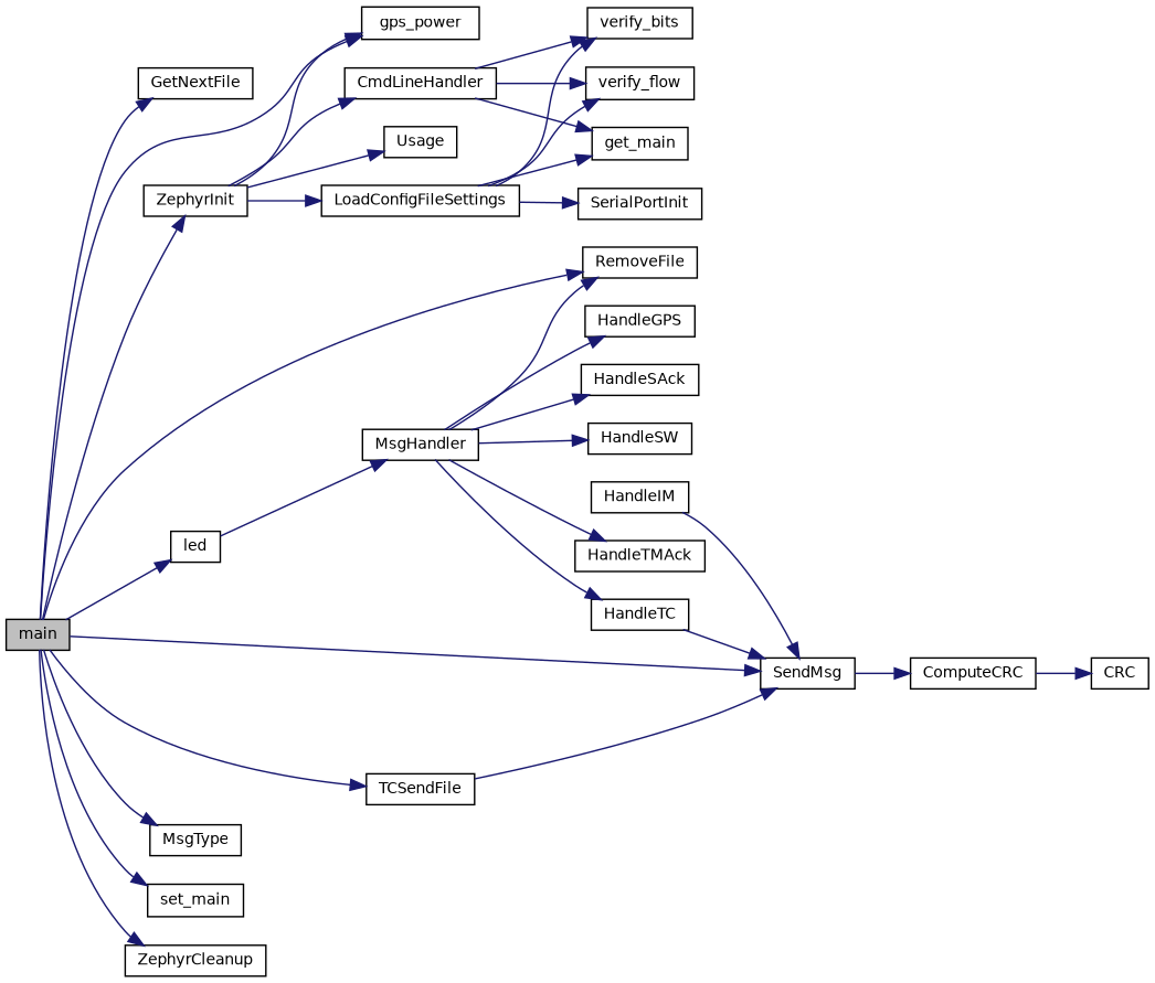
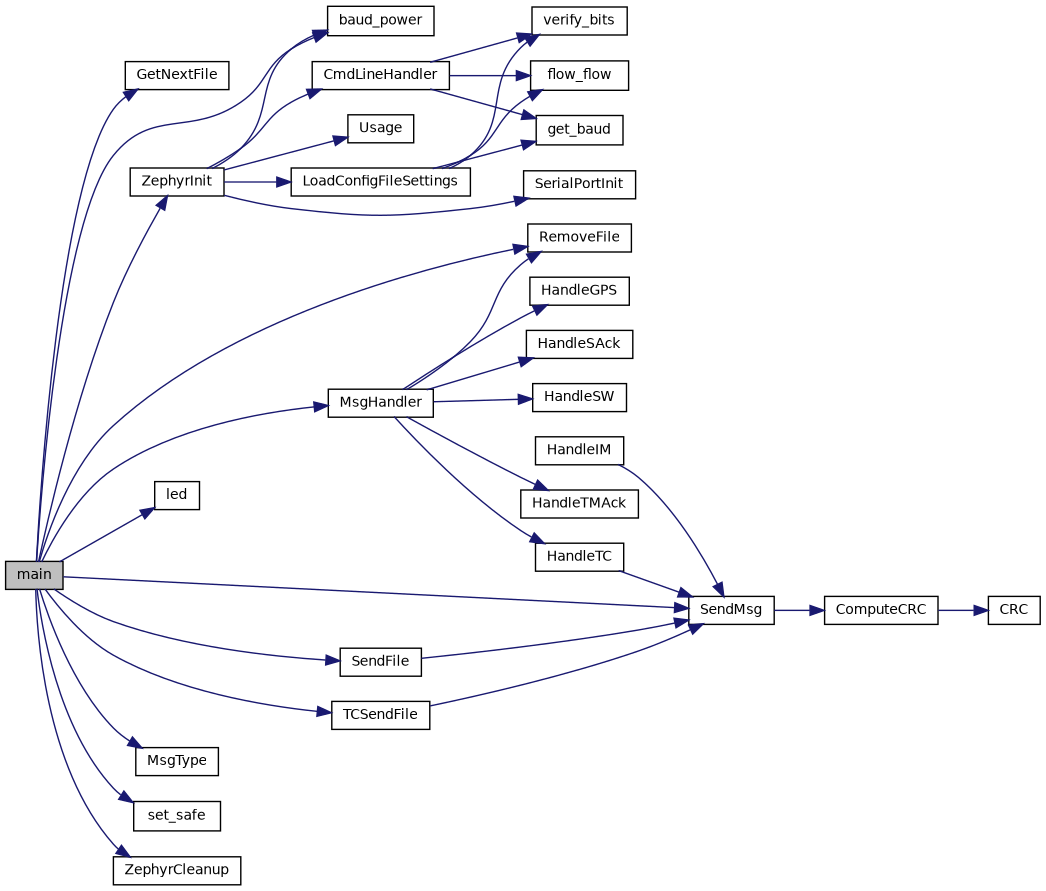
  digraph {
    rankdir=LR
    node [color=black fillcolor=white fontname=Helvetica fontsize=10 shape=record style=filled]
    edge [color=midnightblue fontname=Helvetica fontsize=10 labelfontname=Helvetica labelfontsize=10 style=solid]
    n1 [fillcolor=grey75 fontcolor=black height=0.2 label=main width=0.4]
    n2 [height=0.2 label=GetNextFile width=0.4]
-   n3 [height=0.2 label=gps_power width=0.4]
+   n3 [height=0.2 label=baud_power width=0.4]
    n4 [height=0.2 label=led width=0.4]
    n5 [height=0.2 label=MsgHandler width=0.4]
    n6 [height=0.2 label=SendMsg width=0.4]
    n7 [height=0.2 label=RemoveFile width=0.4]
    n8 [height=0.2 label=MsgType width=0.4]
-   n10 [height=0.2 label=set_main width=0.4]
+   n9 [height=0.2 label=SendFile width=0.4]
+   n10 [height=0.2 label=set_safe width=0.4]
    n11 [height=0.2 label=TCSendFile width=0.4]
    n12 [height=0.2 label=ZephyrCleanup width=0.4]
    n13 [height=0.2 label=ZephyrInit width=0.4]
    n14 [height=0.2 label=HandleSAck width=0.4]
    n15 [height=0.2 label=HandleSW width=0.4]
    n16 [height=0.2 label=HandleTMAck width=0.4]
    n17 [height=0.2 label=HandleTC width=0.4]
    n18 [height=0.2 label=HandleGPS width=0.4]
    n19 [height=0.2 label=ComputeCRC width=0.4]
    n20 [height=0.2 label=LoadConfigFileSettings width=0.4]
    n21 [height=0.2 label=CmdLineHandler width=0.4]
    n22 [height=0.2 label=Usage width=0.4]
    n23 [height=0.2 label=SerialPortInit width=0.4]
    n24 [height=0.2 label=HandleIM width=0.4]
    n25 [height=0.2 label=CRC width=0.4]
-   n26 [height=0.2 label=get_main width=0.4]
+   n26 [height=0.2 label=get_baud width=0.4]
    n27 [height=0.2 label=verify_bits width=0.4]
-   n28 [height=0.2 label=verify_flow width=0.4]
+   n28 [height=0.2 label=flow_flow width=0.4]
    n1 -> n2
    n1 -> n3
    n1 -> n4
-   n4 -> n5
+   n1 -> n5
    n1 -> n6
    n1 -> n7
    n1 -> n8
+   n1 -> n9
    n1 -> n10
    n1 -> n11
    n1 -> n12
    n1 -> n13
    n5 -> n7
    n5 -> n14
    n5 -> n15
    n5 -> n16
    n5 -> n17
    n5 -> n18
    n6 -> n19
+   n9 -> n6
    n11 -> n6
    n13 -> n3
    n13 -> n20
    n13 -> n21
    n13 -> n22
-   n20 -> n23
+   n13 -> n23
    n17 -> n6
    n19 -> n25
    n20 -> n26
    n20 -> n27
    n20 -> n28
    n21 -> n26
    n21 -> n27
    n21 -> n28
    n24 -> n6
  }
